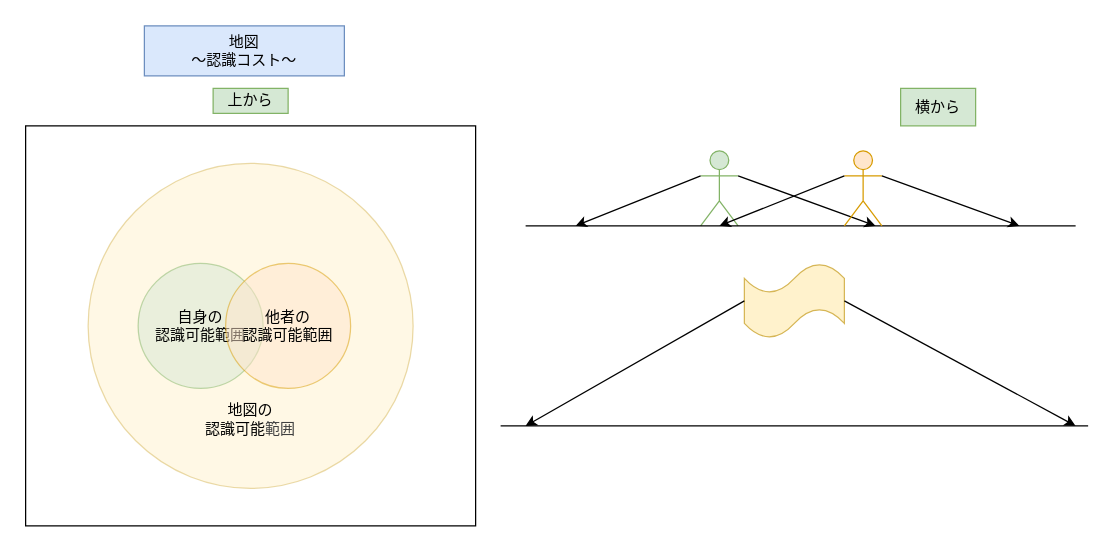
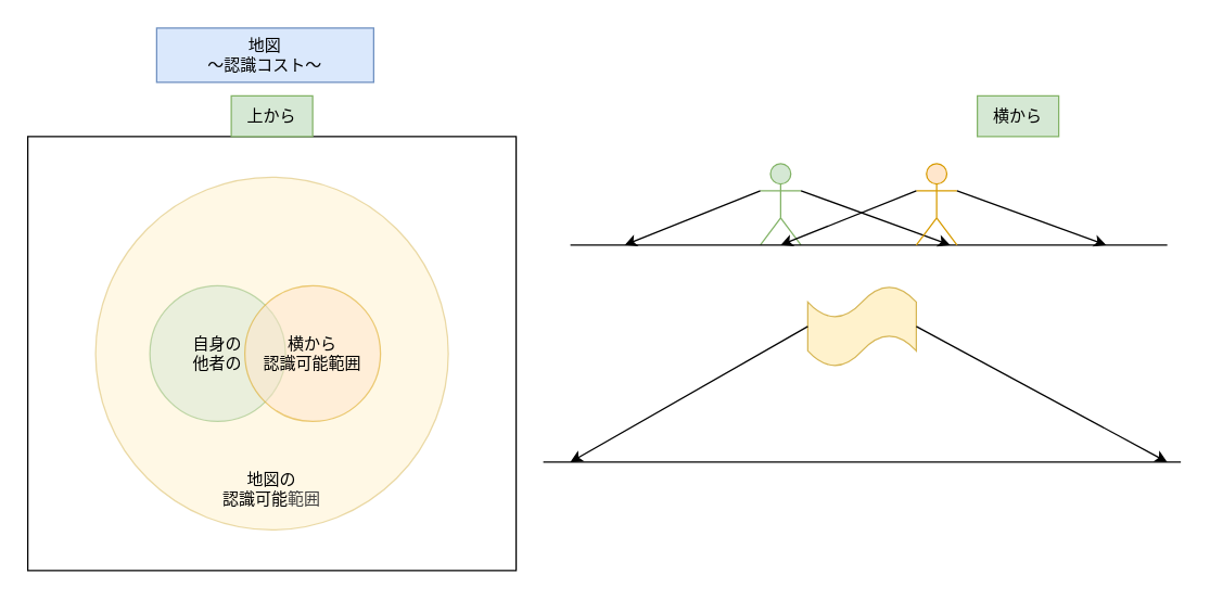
  <mxCell id="0" />
  <mxCell id="1" parent="0" />
  <mxCell id="2" value="" style="rounded=0;whiteSpace=wrap;html=1;" parent="1" vertex="1"><mxGeometry x="20" y="100" width="360" height="320" as="geometry" /></mxCell>
  <mxCell id="3" value="" style="ellipse;whiteSpace=wrap;html=1;aspect=fixed;opacity=50;fillColor=#fff2cc;strokeColor=#d6b656;" parent="1" vertex="1"><mxGeometry x="70" y="130" width="260" height="260" as="geometry" /></mxCell>
  <mxCell id="4" value="地図&lt;div&gt;～認識コスト～&lt;/div&gt;" style="text;html=1;align=center;verticalAlign=middle;whiteSpace=wrap;rounded=0;fillColor=#dae8fc;strokeColor=#6c8ebf;" parent="1" vertex="1"><mxGeometry x="115" y="20" width="160" height="40" as="geometry" /></mxCell>
- <mxCell id="5" value="上から" style="text;html=1;align=center;verticalAlign=middle;whiteSpace=wrap;rounded=0;fillColor=#d5e8d4;strokeColor=#82b366;" parent="1" vertex="1"><mxGeometry x="170" y="70" width="60" height="20" as="geometry" /></mxCell>
- <mxCell id="6" value="自身の&lt;div&gt;認識可能範囲&lt;/div&gt;" style="ellipse;whiteSpace=wrap;html=1;aspect=fixed;opacity=50;fillColor=#d5e8d4;strokeColor=#82b366;" parent="1" vertex="1"><mxGeometry x="110" y="210" width="100" height="100" as="geometry" /></mxCell>
- <mxCell id="7" value="地図の&lt;div&gt;認識可能&lt;span style=&quot;color: rgb(63, 63, 63); background-color: transparent;&quot;&gt;範囲&lt;/span&gt;&lt;/div&gt;" style="text;html=1;align=center;verticalAlign=middle;whiteSpace=wrap;rounded=0;" parent="1" vertex="1"><mxGeometry x="160" y="320" width="80" height="30" as="geometry" /></mxCell>
+ <mxCell id="5" value="上から" style="text;html=1;align=center;verticalAlign=middle;whiteSpace=wrap;rounded=0;fillColor=#d5e8d4;strokeColor=#82b366;" parent="1" vertex="1"><mxGeometry x="170" y="70" width="60" height="30" as="geometry" /></mxCell>
+ <mxCell id="6" value="自身の&lt;div&gt;他者の&lt;/div&gt;" style="ellipse;whiteSpace=wrap;html=1;aspect=fixed;opacity=50;fillColor=#d5e8d4;strokeColor=#82b366;" parent="1" vertex="1"><mxGeometry x="110" y="210" width="100" height="100" as="geometry" /></mxCell>
+ <mxCell id="7" value="地図の&lt;div&gt;認識可能&lt;span style=&quot;color: rgb(63, 63, 63); background-color: transparent;&quot;&gt;範囲&lt;/span&gt;&lt;/div&gt;" style="text;html=1;align=center;verticalAlign=middle;whiteSpace=wrap;rounded=0;" parent="1" vertex="1"><mxGeometry x="160" y="345" width="80" height="30" as="geometry" /></mxCell>
  <mxCell id="8" value="" style="shape=umlActor;verticalLabelPosition=top;verticalAlign=bottom;outlineConnect=0;labelPosition=center;align=center;html=1;fillColor=#d5e8d4;strokeColor=#82b366;" parent="1" vertex="1"><mxGeometry x="560" y="120" width="30" height="60" as="geometry" /></mxCell>
  <mxCell id="9" value="" style="endArrow=none;html=1;" parent="1" edge="1"><mxGeometry width="50" height="50" relative="1" as="geometry"><mxPoint x="420" y="180" as="sourcePoint" /><mxPoint x="860" y="180" as="targetPoint" /></mxGeometry></mxCell>
  <mxCell id="10" value="" style="endArrow=classic;html=1;exitX=0;exitY=0.333;exitDx=0;exitDy=0;exitPerimeter=0;" parent="1" source="8" edge="1"><mxGeometry width="50" height="50" relative="1" as="geometry"><mxPoint x="550" y="130" as="sourcePoint" /><mxPoint x="460" y="180" as="targetPoint" /></mxGeometry></mxCell>
  <mxCell id="11" value="" style="endArrow=classic;html=1;exitX=1;exitY=0.333;exitDx=0;exitDy=0;exitPerimeter=0;" parent="1" source="8" edge="1"><mxGeometry width="50" height="50" relative="1" as="geometry"><mxPoint x="610" y="130" as="sourcePoint" /><mxPoint x="700" y="180" as="targetPoint" /></mxGeometry></mxCell>
  <mxCell id="12" value="横から" style="text;html=1;align=center;verticalAlign=middle;whiteSpace=wrap;rounded=0;fillColor=#d5e8d4;strokeColor=#82b366;" parent="1" vertex="1"><mxGeometry x="720" y="70" width="60" height="30" as="geometry" /></mxCell>
  <mxCell id="13" value="" style="endArrow=none;html=1;" parent="1" edge="1"><mxGeometry width="50" height="50" relative="1" as="geometry"><mxPoint x="400" y="340" as="sourcePoint" /><mxPoint x="870" y="340" as="targetPoint" /></mxGeometry></mxCell>
  <mxCell id="14" value="" style="shape=tape;whiteSpace=wrap;html=1;fillColor=#fff2cc;strokeColor=#d6b656;" parent="1" vertex="1"><mxGeometry x="595" y="210" width="80" height="60" as="geometry" /></mxCell>
  <mxCell id="15" value="" style="endArrow=classic;html=1;exitX=0;exitY=0.5;exitDx=0;exitDy=0;exitPerimeter=0;" parent="1" source="14" edge="1"><mxGeometry width="50" height="50" relative="1" as="geometry"><mxPoint x="580" y="235" as="sourcePoint" /><mxPoint x="420" y="340" as="targetPoint" /></mxGeometry></mxCell>
  <mxCell id="16" value="" style="endArrow=classic;html=1;exitX=1;exitY=0.5;exitDx=0;exitDy=0;exitPerimeter=0;" parent="1" source="14" edge="1"><mxGeometry width="50" height="50" relative="1" as="geometry"><mxPoint x="590" y="245" as="sourcePoint" /><mxPoint x="860" y="340" as="targetPoint" /></mxGeometry></mxCell>
- <mxCell id="17" value="他者の&lt;div&gt;認識可能範囲&lt;/div&gt;" style="ellipse;whiteSpace=wrap;html=1;aspect=fixed;opacity=50;fillColor=#ffe6cc;strokeColor=#d79b00;" parent="1" vertex="1"><mxGeometry x="180" y="210" width="100" height="100" as="geometry" /></mxCell>
+ <mxCell id="17" value="横から&lt;div&gt;認識可能範囲&lt;/div&gt;" style="ellipse;whiteSpace=wrap;html=1;aspect=fixed;opacity=50;fillColor=#ffe6cc;strokeColor=#d79b00;" parent="1" vertex="1"><mxGeometry x="180" y="210" width="100" height="100" as="geometry" /></mxCell>
  <mxCell id="18" value="" style="shape=umlActor;verticalLabelPosition=top;verticalAlign=bottom;outlineConnect=0;labelPosition=center;align=center;html=1;fillColor=#ffe6cc;strokeColor=#d79b00;" vertex="1" parent="1"><mxGeometry x="675" y="120" width="30" height="60" as="geometry" /></mxCell>
  <mxCell id="19" value="" style="endArrow=classic;html=1;exitX=1;exitY=0.333;exitDx=0;exitDy=0;exitPerimeter=0;" edge="1" parent="1"><mxGeometry width="50" height="50" relative="1" as="geometry"><mxPoint x="705" y="140" as="sourcePoint" /><mxPoint x="815" y="180" as="targetPoint" /></mxGeometry></mxCell>
  <mxCell id="20" value="" style="endArrow=classic;html=1;exitX=0;exitY=0.333;exitDx=0;exitDy=0;exitPerimeter=0;" edge="1" parent="1"><mxGeometry width="50" height="50" relative="1" as="geometry"><mxPoint x="675" y="140" as="sourcePoint" /><mxPoint x="575" y="180" as="targetPoint" /></mxGeometry></mxCell>
